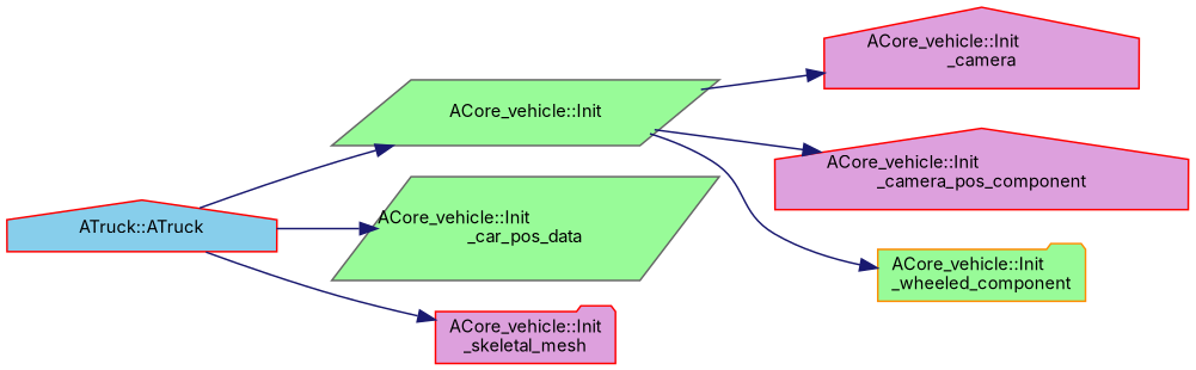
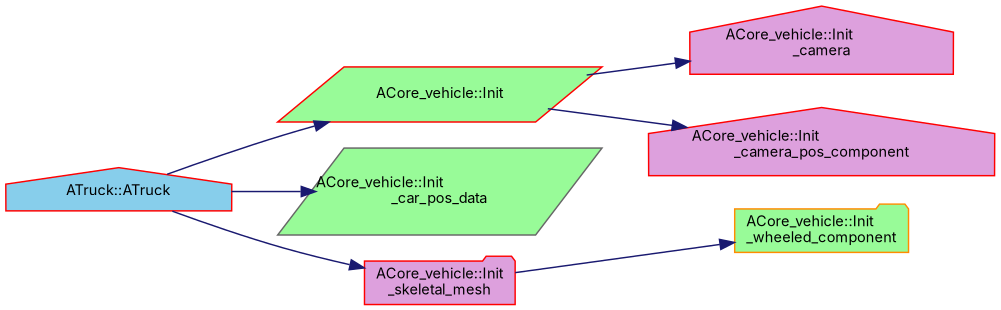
  digraph {
    fontname=Inter
    rankdir=LR
    node [color=red fillcolor=palegreen fontname=Inter fontsize=10 shape=house style=filled]
    edge [color=midnightblue fontname=Inter fontsize=10 labelfontname=Helvetica labelfontsize=10 style=solid]
    n1 [fillcolor=skyblue fontcolor=black height=0.2 label="ATruck::ATruck" width=0.4]
-   n2 [color=gray40 height=0.2 label="ACore_vehicle::Init" shape=parallelogram width=0.4]
+   n2 [height=0.2 label="ACore_vehicle::Init" shape=parallelogram width=0.4]
    n3 [color=gray40 height=0.2 label="ACore_vehicle::Init\l_car_pos_data" shape=parallelogram width=0.4]
    n4 [fillcolor=plum height=0.2 label="ACore_vehicle::Init\l_skeletal_mesh" shape=folder width=0.4]
    n5 [fillcolor=plum height=0.2 label="ACore_vehicle::Init\l_camera" width=0.4]
    n6 [fillcolor=plum height=0.2 label="ACore_vehicle::Init\l_camera_pos_component" width=0.4]
    n7 [color=darkorange height=0.2 label="ACore_vehicle::Init\l_wheeled_component" shape=folder width=0.4]
    n1 -> n2
    n1 -> n3
    n1 -> n4
    n2 -> n5
    n2 -> n6
-   n2 -> n7
+   n4 -> n7
  }
